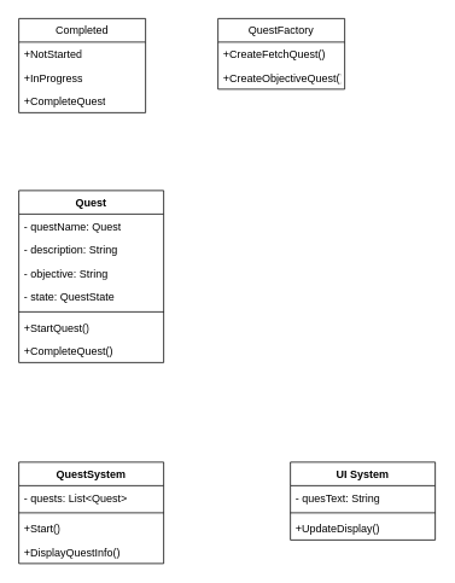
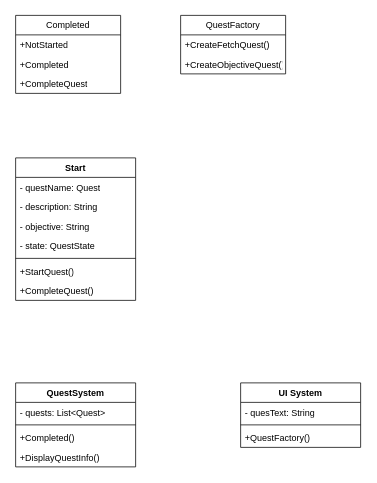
  <mxCell id="0" />
  <mxCell id="1" parent="0" />
  <mxCell id="2" value="Completed" style="swimlane;fontStyle=0;childLayout=stackLayout;horizontal=1;startSize=26;fillColor=none;horizontalStack=0;resizeParent=1;resizeParentMax=0;resizeLast=0;collapsible=1;marginBottom=0;whiteSpace=wrap;html=1;" vertex="1" parent="1"><mxGeometry x="20" y="20" width="140" height="104" as="geometry" /></mxCell>
  <mxCell id="3" value="+NotStarted" style="text;strokeColor=none;fillColor=none;align=left;verticalAlign=top;spacingLeft=4;spacingRight=4;overflow=hidden;rotatable=0;points=[[0,0.5],[1,0.5]];portConstraint=eastwest;whiteSpace=wrap;html=1;" vertex="1" parent="2"><mxGeometry y="26" width="140" height="26" as="geometry" /></mxCell>
- <mxCell id="4" value="+InProgress" style="text;strokeColor=none;fillColor=none;align=left;verticalAlign=top;spacingLeft=4;spacingRight=4;overflow=hidden;rotatable=0;points=[[0,0.5],[1,0.5]];portConstraint=eastwest;whiteSpace=wrap;html=1;" vertex="1" parent="2"><mxGeometry y="52" width="140" height="26" as="geometry" /></mxCell>
+ <mxCell id="4" value="+Completed" style="text;strokeColor=none;fillColor=none;align=left;verticalAlign=top;spacingLeft=4;spacingRight=4;overflow=hidden;rotatable=0;points=[[0,0.5],[1,0.5]];portConstraint=eastwest;whiteSpace=wrap;html=1;" vertex="1" parent="2"><mxGeometry y="52" width="140" height="26" as="geometry" /></mxCell>
  <mxCell id="5" value="+CompleteQuest" style="text;strokeColor=none;fillColor=none;align=left;verticalAlign=top;spacingLeft=4;spacingRight=4;overflow=hidden;rotatable=0;points=[[0,0.5],[1,0.5]];portConstraint=eastwest;whiteSpace=wrap;html=1;" vertex="1" parent="2"><mxGeometry y="78" width="140" height="26" as="geometry" /></mxCell>
  <mxCell id="6" value="QuestFactory" style="swimlane;fontStyle=0;childLayout=stackLayout;horizontal=1;startSize=26;fillColor=none;horizontalStack=0;resizeParent=1;resizeParentMax=0;resizeLast=0;collapsible=1;marginBottom=0;whiteSpace=wrap;html=1;" vertex="1" parent="1"><mxGeometry x="240" y="20" width="140" height="78" as="geometry" /></mxCell>
  <mxCell id="7" value="+CreateFetchQuest()" style="text;strokeColor=none;fillColor=none;align=left;verticalAlign=top;spacingLeft=4;spacingRight=4;overflow=hidden;rotatable=0;points=[[0,0.5],[1,0.5]];portConstraint=eastwest;whiteSpace=wrap;html=1;" vertex="1" parent="6"><mxGeometry y="26" width="140" height="26" as="geometry" /></mxCell>
  <mxCell id="8" value="+CreateObjectiveQuest()" style="text;strokeColor=none;fillColor=none;align=left;verticalAlign=top;spacingLeft=4;spacingRight=4;overflow=hidden;rotatable=0;points=[[0,0.5],[1,0.5]];portConstraint=eastwest;whiteSpace=wrap;html=1;" vertex="1" parent="6"><mxGeometry y="52" width="140" height="26" as="geometry" /></mxCell>
- <mxCell id="9" value="Quest" style="swimlane;fontStyle=1;align=center;verticalAlign=top;childLayout=stackLayout;horizontal=1;startSize=26;horizontalStack=0;resizeParent=1;resizeParentMax=0;resizeLast=0;collapsible=1;marginBottom=0;whiteSpace=wrap;html=1;" vertex="1" parent="1"><mxGeometry x="20" y="210" width="160" height="190" as="geometry" /></mxCell>
+ <mxCell id="9" value="Start" style="swimlane;fontStyle=1;align=center;verticalAlign=top;childLayout=stackLayout;horizontal=1;startSize=26;horizontalStack=0;resizeParent=1;resizeParentMax=0;resizeLast=0;collapsible=1;marginBottom=0;whiteSpace=wrap;html=1;" vertex="1" parent="1"><mxGeometry x="20" y="210" width="160" height="190" as="geometry" /></mxCell>
  <mxCell id="10" value="- questName: Quest" style="text;strokeColor=none;fillColor=none;align=left;verticalAlign=top;spacingLeft=4;spacingRight=4;overflow=hidden;rotatable=0;points=[[0,0.5],[1,0.5]];portConstraint=eastwest;whiteSpace=wrap;html=1;" vertex="1" parent="9"><mxGeometry y="26" width="160" height="26" as="geometry" /></mxCell>
  <mxCell id="11" value="- description: String" style="text;strokeColor=none;fillColor=none;align=left;verticalAlign=top;spacingLeft=4;spacingRight=4;overflow=hidden;rotatable=0;points=[[0,0.5],[1,0.5]];portConstraint=eastwest;whiteSpace=wrap;html=1;" vertex="1" parent="9"><mxGeometry y="52" width="160" height="26" as="geometry" /></mxCell>
  <mxCell id="12" value="- objective: String" style="text;strokeColor=none;fillColor=none;align=left;verticalAlign=top;spacingLeft=4;spacingRight=4;overflow=hidden;rotatable=0;points=[[0,0.5],[1,0.5]];portConstraint=eastwest;whiteSpace=wrap;html=1;" vertex="1" parent="9"><mxGeometry y="78" width="160" height="26" as="geometry" /></mxCell>
  <mxCell id="13" value="- state: QuestState" style="text;strokeColor=none;fillColor=none;align=left;verticalAlign=top;spacingLeft=4;spacingRight=4;overflow=hidden;rotatable=0;points=[[0,0.5],[1,0.5]];portConstraint=eastwest;whiteSpace=wrap;html=1;" vertex="1" parent="9"><mxGeometry y="104" width="160" height="26" as="geometry" /></mxCell>
  <mxCell id="14" value="" style="line;strokeWidth=1;fillColor=none;align=left;verticalAlign=middle;spacingTop=-1;spacingLeft=3;spacingRight=3;rotatable=0;labelPosition=right;points=[];portConstraint=eastwest;strokeColor=inherit;" vertex="1" parent="9"><mxGeometry y="130" width="160" height="8" as="geometry" /></mxCell>
  <mxCell id="15" value="+StartQuest()" style="text;strokeColor=none;fillColor=none;align=left;verticalAlign=top;spacingLeft=4;spacingRight=4;overflow=hidden;rotatable=0;points=[[0,0.5],[1,0.5]];portConstraint=eastwest;whiteSpace=wrap;html=1;" vertex="1" parent="9"><mxGeometry y="138" width="160" height="26" as="geometry" /></mxCell>
  <mxCell id="16" value="+CompleteQuest()" style="text;strokeColor=none;fillColor=none;align=left;verticalAlign=top;spacingLeft=4;spacingRight=4;overflow=hidden;rotatable=0;points=[[0,0.5],[1,0.5]];portConstraint=eastwest;whiteSpace=wrap;html=1;" vertex="1" parent="9"><mxGeometry y="164" width="160" height="26" as="geometry" /></mxCell>
  <mxCell id="17" value="QuestSystem" style="swimlane;fontStyle=1;align=center;verticalAlign=top;childLayout=stackLayout;horizontal=1;startSize=26;horizontalStack=0;resizeParent=1;resizeParentMax=0;resizeLast=0;collapsible=1;marginBottom=0;whiteSpace=wrap;html=1;" vertex="1" parent="1"><mxGeometry x="20" y="510" width="160" height="112" as="geometry" /></mxCell>
  <mxCell id="18" value="- quests: List&amp;lt;Quest&amp;gt;" style="text;strokeColor=none;fillColor=none;align=left;verticalAlign=top;spacingLeft=4;spacingRight=4;overflow=hidden;rotatable=0;points=[[0,0.5],[1,0.5]];portConstraint=eastwest;whiteSpace=wrap;html=1;" vertex="1" parent="17"><mxGeometry y="26" width="160" height="26" as="geometry" /></mxCell>
  <mxCell id="19" value="" style="line;strokeWidth=1;fillColor=none;align=left;verticalAlign=middle;spacingTop=-1;spacingLeft=3;spacingRight=3;rotatable=0;labelPosition=right;points=[];portConstraint=eastwest;strokeColor=inherit;" vertex="1" parent="17"><mxGeometry y="52" width="160" height="8" as="geometry" /></mxCell>
- <mxCell id="20" value="+Start()" style="text;strokeColor=none;fillColor=none;align=left;verticalAlign=top;spacingLeft=4;spacingRight=4;overflow=hidden;rotatable=0;points=[[0,0.5],[1,0.5]];portConstraint=eastwest;whiteSpace=wrap;html=1;" vertex="1" parent="17"><mxGeometry y="60" width="160" height="26" as="geometry" /></mxCell>
+ <mxCell id="20" value="+Completed()" style="text;strokeColor=none;fillColor=none;align=left;verticalAlign=top;spacingLeft=4;spacingRight=4;overflow=hidden;rotatable=0;points=[[0,0.5],[1,0.5]];portConstraint=eastwest;whiteSpace=wrap;html=1;" vertex="1" parent="17"><mxGeometry y="60" width="160" height="26" as="geometry" /></mxCell>
  <mxCell id="21" value="+DisplayQuestInfo()" style="text;strokeColor=none;fillColor=none;align=left;verticalAlign=top;spacingLeft=4;spacingRight=4;overflow=hidden;rotatable=0;points=[[0,0.5],[1,0.5]];portConstraint=eastwest;whiteSpace=wrap;html=1;" vertex="1" parent="17"><mxGeometry y="86" width="160" height="26" as="geometry" /></mxCell>
  <mxCell id="22" value="UI System" style="swimlane;fontStyle=1;align=center;verticalAlign=top;childLayout=stackLayout;horizontal=1;startSize=26;horizontalStack=0;resizeParent=1;resizeParentMax=0;resizeLast=0;collapsible=1;marginBottom=0;whiteSpace=wrap;html=1;" vertex="1" parent="1"><mxGeometry x="320" y="510" width="160" height="86" as="geometry" /></mxCell>
  <mxCell id="23" value="- quesText: String" style="text;strokeColor=none;fillColor=none;align=left;verticalAlign=top;spacingLeft=4;spacingRight=4;overflow=hidden;rotatable=0;points=[[0,0.5],[1,0.5]];portConstraint=eastwest;whiteSpace=wrap;html=1;" vertex="1" parent="22"><mxGeometry y="26" width="160" height="26" as="geometry" /></mxCell>
  <mxCell id="24" value="" style="line;strokeWidth=1;fillColor=none;align=left;verticalAlign=middle;spacingTop=-1;spacingLeft=3;spacingRight=3;rotatable=0;labelPosition=right;points=[];portConstraint=eastwest;strokeColor=inherit;" vertex="1" parent="22"><mxGeometry y="52" width="160" height="8" as="geometry" /></mxCell>
- <mxCell id="25" value="+UpdateDisplay()" style="text;strokeColor=none;fillColor=none;align=left;verticalAlign=top;spacingLeft=4;spacingRight=4;overflow=hidden;rotatable=0;points=[[0,0.5],[1,0.5]];portConstraint=eastwest;whiteSpace=wrap;html=1;" vertex="1" parent="22"><mxGeometry y="60" width="160" height="26" as="geometry" /></mxCell>
+ <mxCell id="25" value="+QuestFactory()" style="text;strokeColor=none;fillColor=none;align=left;verticalAlign=top;spacingLeft=4;spacingRight=4;overflow=hidden;rotatable=0;points=[[0,0.5],[1,0.5]];portConstraint=eastwest;whiteSpace=wrap;html=1;" vertex="1" parent="22"><mxGeometry y="60" width="160" height="26" as="geometry" /></mxCell>
